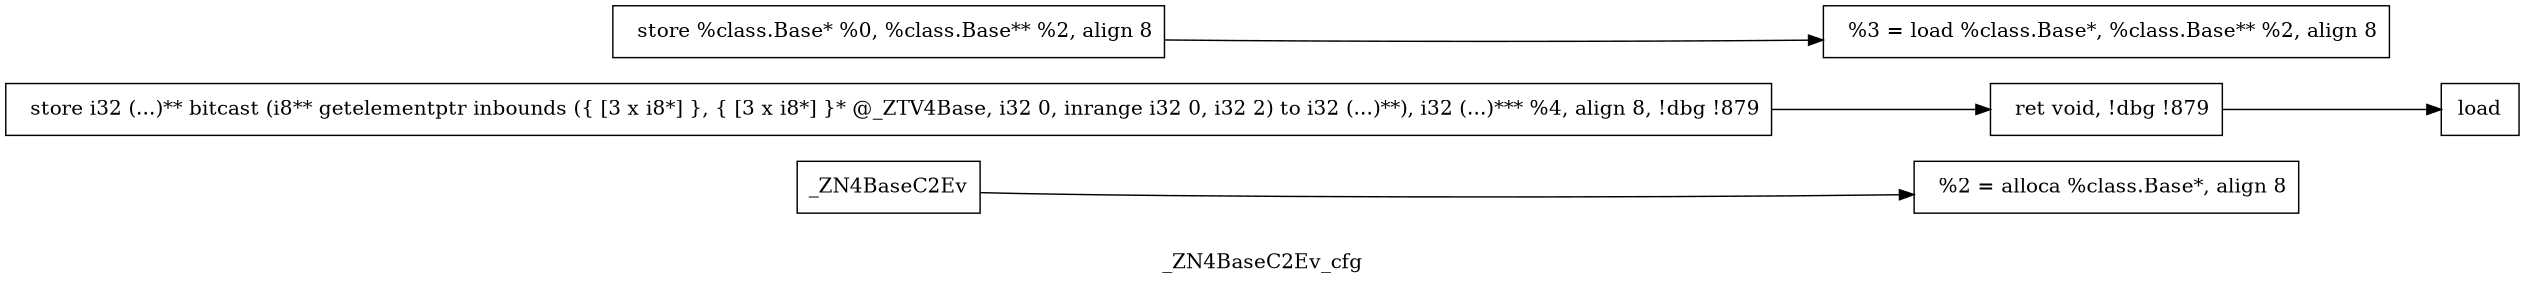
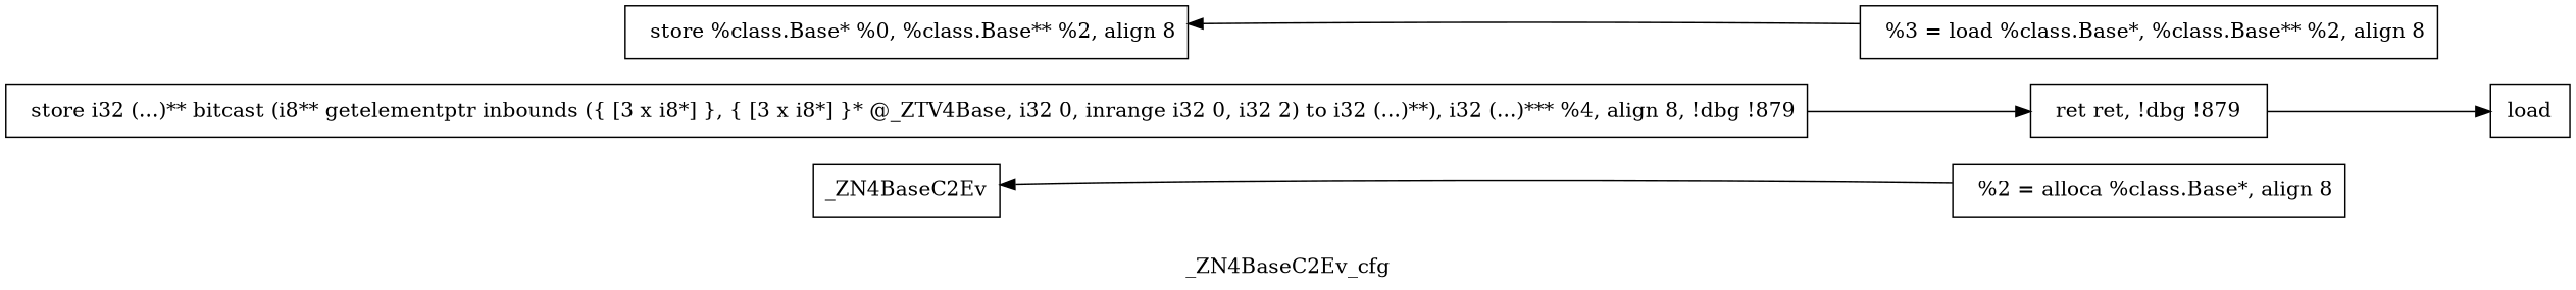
  digraph {
    label=_ZN4BaseC2Ev_cfg
    rankdir=LR
    node [color=black shape=rectangle]
    edge [color=black]
    n1 [label=_ZN4BaseC2Ev]
    n2 [label="  %2 = alloca %class.Base*, align 8"]
    n3 [label=load]
    n4 [label="  store %class.Base* %0, %class.Base** %2, align 8"]
    n5 [label="  %3 = load %class.Base*, %class.Base** %2, align 8"]
    n6 [label="  store i32 (...)** bitcast (i8** getelementptr inbounds ({ [3 x i8*] }, { [3 x i8*] }* @_ZTV4Base, i32 0, inrange i32 0, i32 2) to i32 (...)**), i32 (...)*** %4, align 8, !dbg !879"]
-   n7 [label="  ret void, !dbg !879"]
-   n1 -> n2
-   n4 -> n5
+   n7 [label="ret ret, !dbg !879"]
+   n2 -> n1
+   n5 -> n4
    n6 -> n7
    n7 -> n3
  }
